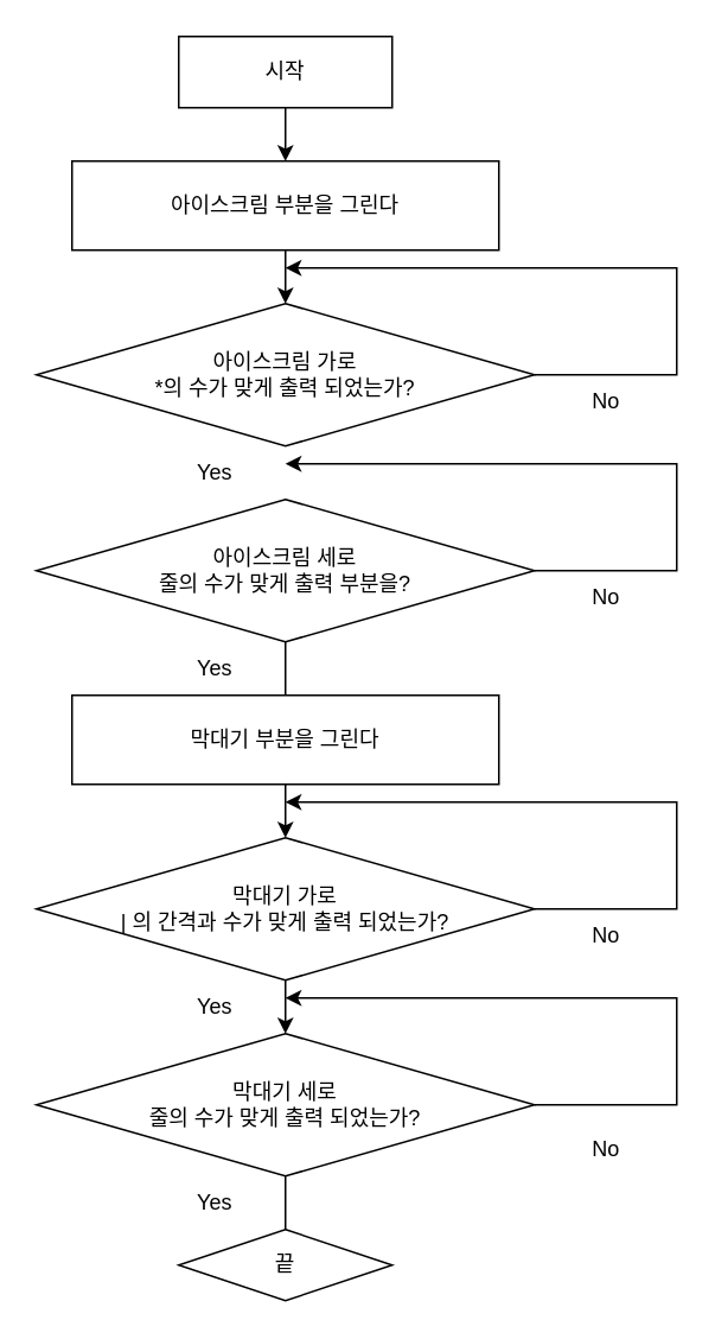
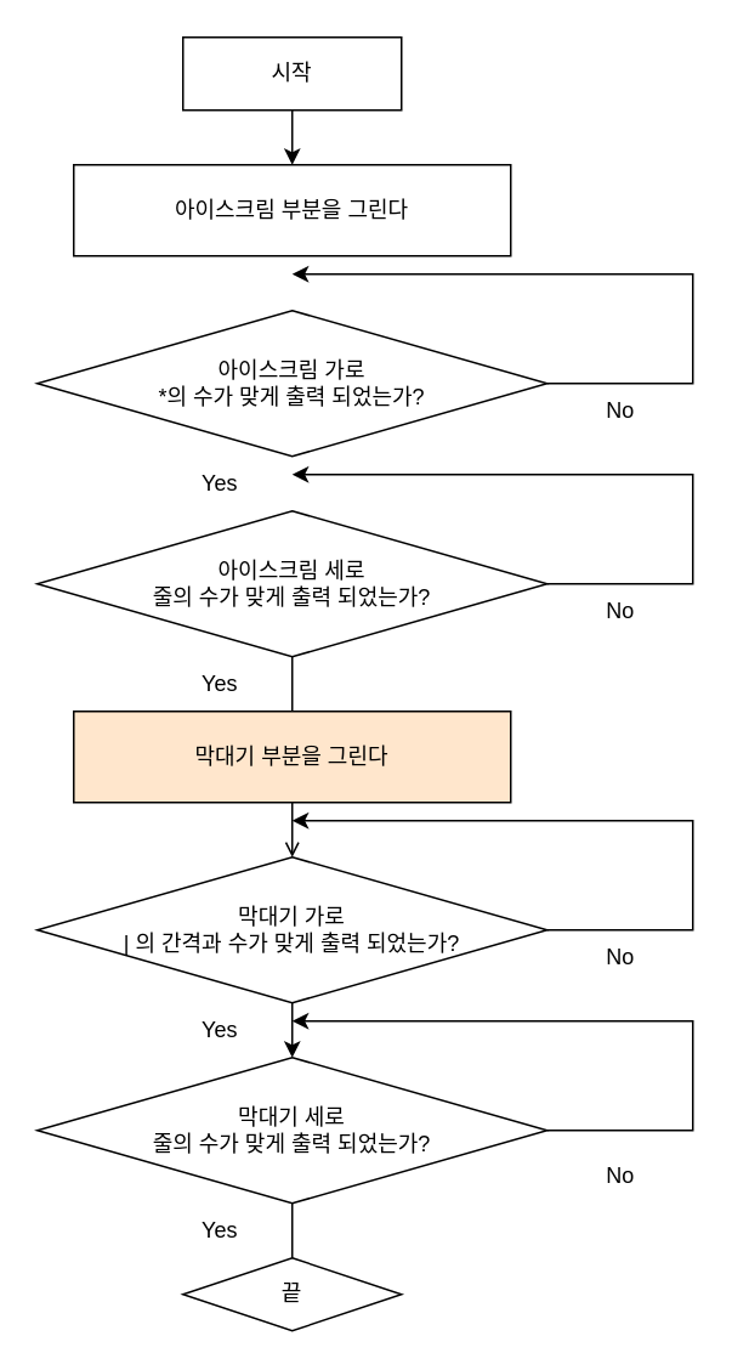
  <mxCell id="0" />
  <mxCell id="1" parent="0" />
- <mxCell id="2" value="" style="edgeStyle=orthogonalEdgeStyle;rounded=0;orthogonalLoop=1;jettySize=auto;html=1;" edge="1" parent="1" source="4" target="9"><mxGeometry relative="1" as="geometry" /></mxCell>
  <mxCell id="3" style="edgeStyle=orthogonalEdgeStyle;rounded=0;orthogonalLoop=1;jettySize=auto;html=1;" edge="1" parent="1" source="16"><mxGeometry relative="1" as="geometry"><mxPoint x="160" y="90" as="targetPoint" /><Array as="points"><mxPoint x="160" y="50" /><mxPoint x="160" y="50" /></Array></mxGeometry></mxCell>
  <mxCell id="4" value="아이스크림 부분을 그린다" style="rounded=0;whiteSpace=wrap;html=1;" vertex="1" parent="1"><mxGeometry x="40" y="90" width="240" height="50" as="geometry" /></mxCell>
- <mxCell id="5" value="" style="edgeStyle=orthogonalEdgeStyle;rounded=0;orthogonalLoop=1;jettySize=auto;html=1;" edge="1" parent="1" source="6" target="13"><mxGeometry relative="1" as="geometry" /></mxCell>
- <mxCell id="6" value="막대기 부분을 그린다" style="rounded=0;whiteSpace=wrap;html=1;" vertex="1" parent="1"><mxGeometry x="40" y="390" width="240" height="50" as="geometry" /></mxCell>
+ <mxCell id="5" value="" style="edgeStyle=orthogonalEdgeStyle;rounded=0;orthogonalLoop=1;jettySize=auto;html=1;endArrow=open;" edge="1" parent="1" source="6" target="13"><mxGeometry relative="1" as="geometry" /></mxCell>
+ <mxCell id="6" value="막대기 부분을 그린다" style="rounded=0;whiteSpace=wrap;html=1;fillColor=#ffe6cc;" vertex="1" parent="1"><mxGeometry x="40" y="390" width="240" height="50" as="geometry" /></mxCell>
  <mxCell id="7" value="끝" style="rhombus;whiteSpace=wrap;html=1;" vertex="1" parent="1"><mxGeometry x="100" y="690" width="120" height="40" as="geometry" /></mxCell>
  <mxCell id="8" style="edgeStyle=orthogonalEdgeStyle;rounded=0;orthogonalLoop=1;jettySize=auto;html=1;exitX=1;exitY=0.5;exitDx=0;exitDy=0;" edge="1" parent="1" source="9"><mxGeometry relative="1" as="geometry"><mxPoint x="160" y="150" as="targetPoint" /><Array as="points"><mxPoint x="380" y="210" /><mxPoint x="380" y="150" /></Array></mxGeometry></mxCell>
  <mxCell id="9" value="아이스크림 가로&lt;br&gt;*의 수가 맞게 출력 되었는가?" style="rhombus;whiteSpace=wrap;html=1;" vertex="1" parent="1"><mxGeometry x="20" y="170" width="280" height="80" as="geometry" /></mxCell>
  <mxCell id="10" value="" style="edgeStyle=orthogonalEdgeStyle;rounded=0;orthogonalLoop=1;jettySize=auto;html=1;endArrow=none;" edge="1" parent="1" source="11" target="6"><mxGeometry relative="1" as="geometry" /></mxCell>
- <mxCell id="11" value="아이스크림 세로&lt;br&gt;줄의 수가 맞게 출력 부분을?" style="rhombus;whiteSpace=wrap;html=1;" vertex="1" parent="1"><mxGeometry x="20" y="280" width="280" height="80" as="geometry" /></mxCell>
+ <mxCell id="11" value="아이스크림 세로&lt;br&gt;줄의 수가 맞게 출력 되었는가?" style="rhombus;whiteSpace=wrap;html=1;" vertex="1" parent="1"><mxGeometry x="20" y="280" width="280" height="80" as="geometry" /></mxCell>
  <mxCell id="12" value="" style="edgeStyle=orthogonalEdgeStyle;rounded=0;orthogonalLoop=1;jettySize=auto;html=1;" edge="1" parent="1" source="13" target="15"><mxGeometry relative="1" as="geometry" /></mxCell>
  <mxCell id="13" value="막대기 가로&lt;br&gt;| 의 간격과 수가 맞게 출력 되었는가?" style="rhombus;whiteSpace=wrap;html=1;" vertex="1" parent="1"><mxGeometry x="20" y="470" width="280" height="80" as="geometry" /></mxCell>
  <mxCell id="14" value="" style="edgeStyle=orthogonalEdgeStyle;rounded=0;orthogonalLoop=1;jettySize=auto;html=1;endArrow=none;" edge="1" parent="1" source="15" target="7"><mxGeometry relative="1" as="geometry" /></mxCell>
  <mxCell id="15" value="막대기 세로&lt;br&gt;줄의 수가 맞게 출력 되었는가?" style="rhombus;whiteSpace=wrap;html=1;" vertex="1" parent="1"><mxGeometry x="20" y="580" width="280" height="80" as="geometry" /></mxCell>
  <mxCell id="16" value="시작" style="whiteSpace=wrap;html=1;rounded=0;" vertex="1" parent="1"><mxGeometry x="100" y="20" width="120" height="40" as="geometry" /></mxCell>
  <mxCell id="17" value="Yes" style="text;html=1;align=center;verticalAlign=middle;resizable=0;points=[];autosize=1;strokeColor=none;fillColor=none;" vertex="1" parent="1"><mxGeometry x="100" y="250" width="40" height="30" as="geometry" /></mxCell>
  <mxCell id="18" value="Yes" style="text;html=1;align=center;verticalAlign=middle;resizable=0;points=[];autosize=1;strokeColor=none;fillColor=none;" vertex="1" parent="1"><mxGeometry x="100" y="360" width="40" height="30" as="geometry" /></mxCell>
  <mxCell id="19" value="Yes" style="text;html=1;align=center;verticalAlign=middle;resizable=0;points=[];autosize=1;strokeColor=none;fillColor=none;" vertex="1" parent="1"><mxGeometry x="100" y="550" width="40" height="30" as="geometry" /></mxCell>
  <mxCell id="20" value="Yes" style="text;html=1;align=center;verticalAlign=middle;resizable=0;points=[];autosize=1;strokeColor=none;fillColor=none;" vertex="1" parent="1"><mxGeometry x="100" y="660" width="40" height="30" as="geometry" /></mxCell>
  <mxCell id="21" style="edgeStyle=orthogonalEdgeStyle;rounded=0;orthogonalLoop=1;jettySize=auto;html=1;exitX=1;exitY=0.5;exitDx=0;exitDy=0;" edge="1" parent="1"><mxGeometry relative="1" as="geometry"><mxPoint x="160" y="260" as="targetPoint" /><mxPoint x="300" y="320" as="sourcePoint" /><Array as="points"><mxPoint x="380" y="320" /><mxPoint x="380" y="260" /></Array></mxGeometry></mxCell>
  <mxCell id="22" style="edgeStyle=orthogonalEdgeStyle;rounded=0;orthogonalLoop=1;jettySize=auto;html=1;exitX=1;exitY=0.5;exitDx=0;exitDy=0;" edge="1" parent="1"><mxGeometry relative="1" as="geometry"><mxPoint x="160" y="450" as="targetPoint" /><mxPoint x="300" y="510" as="sourcePoint" /><Array as="points"><mxPoint x="380" y="510" /><mxPoint x="380" y="450" /></Array></mxGeometry></mxCell>
  <mxCell id="23" style="edgeStyle=orthogonalEdgeStyle;rounded=0;orthogonalLoop=1;jettySize=auto;html=1;exitX=1;exitY=0.5;exitDx=0;exitDy=0;" edge="1" parent="1"><mxGeometry relative="1" as="geometry"><mxPoint x="160" y="560" as="targetPoint" /><mxPoint x="300" y="620" as="sourcePoint" /><Array as="points"><mxPoint x="380" y="620" /><mxPoint x="380" y="560" /></Array></mxGeometry></mxCell>
  <mxCell id="24" value="No" style="text;html=1;align=center;verticalAlign=middle;resizable=0;points=[];autosize=1;strokeColor=none;fillColor=none;" vertex="1" parent="1"><mxGeometry x="320" y="210" width="40" height="30" as="geometry" /></mxCell>
  <mxCell id="25" value="No" style="text;html=1;align=center;verticalAlign=middle;resizable=0;points=[];autosize=1;strokeColor=none;fillColor=none;" vertex="1" parent="1"><mxGeometry x="320" y="320" width="40" height="30" as="geometry" /></mxCell>
  <mxCell id="26" value="No" style="text;html=1;align=center;verticalAlign=middle;resizable=0;points=[];autosize=1;strokeColor=none;fillColor=none;" vertex="1" parent="1"><mxGeometry x="320" y="510" width="40" height="30" as="geometry" /></mxCell>
  <mxCell id="27" value="No" style="text;html=1;align=center;verticalAlign=middle;resizable=0;points=[];autosize=1;strokeColor=none;fillColor=none;" vertex="1" parent="1"><mxGeometry x="320" y="630" width="40" height="30" as="geometry" /></mxCell>
